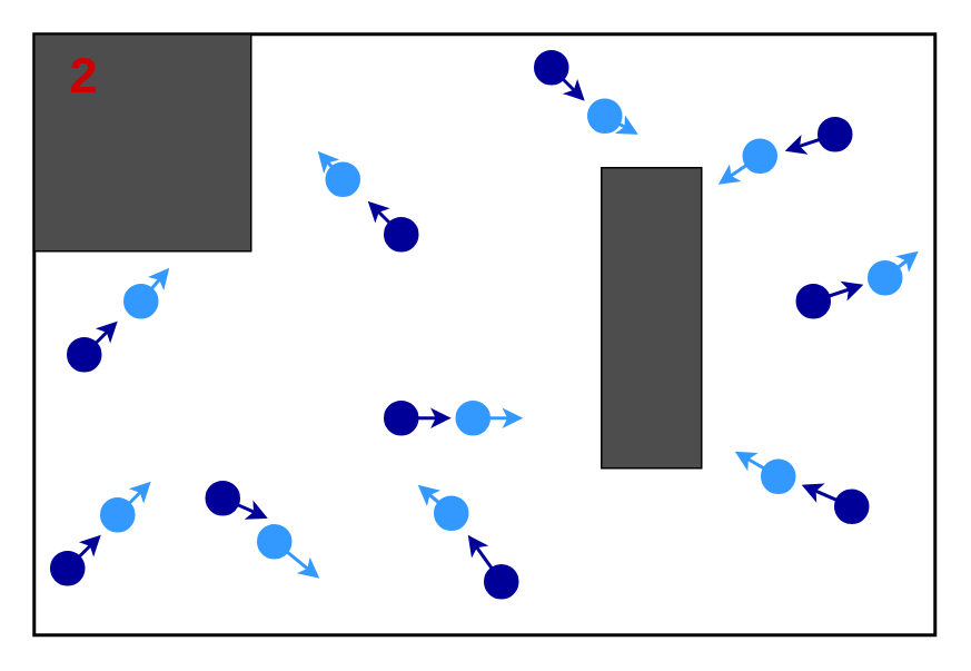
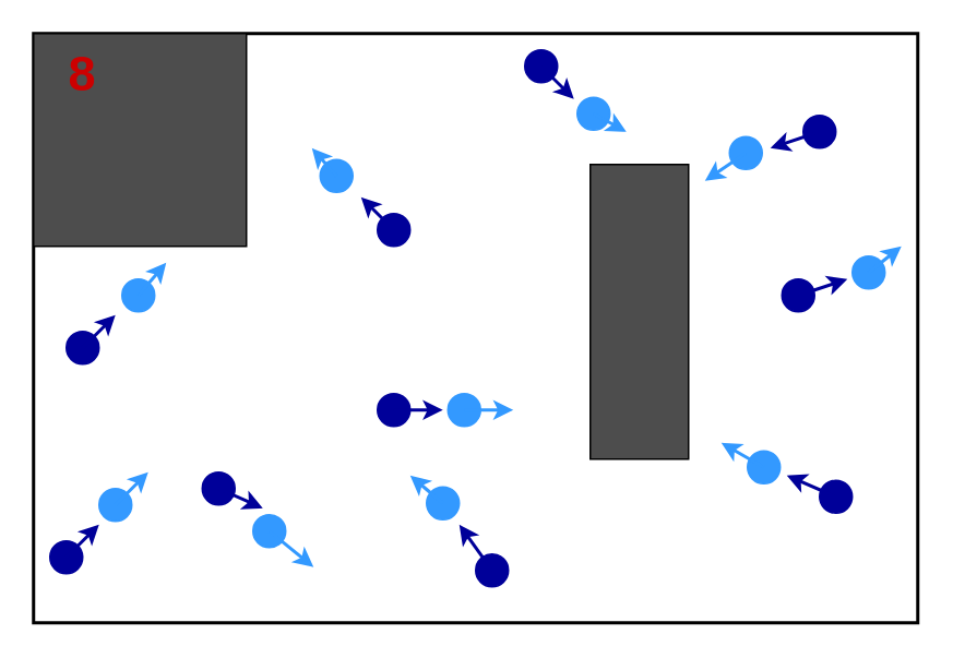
  <mxCell id="0" />
  <mxCell id="1" parent="0" />
  <mxCell id="2" value="" style="rounded=0;whiteSpace=wrap;html=1;fillColor=none;strokeWidth=2;" parent="1" vertex="1"><mxGeometry x="20" y="20" width="540" height="360" as="geometry" /></mxCell>
  <mxCell id="3" value="" style="rounded=0;whiteSpace=wrap;html=1;fillColor=#4D4D4D;" parent="1" vertex="1"><mxGeometry x="20" y="20" width="130" height="130" as="geometry" /></mxCell>
  <mxCell id="4" value="" style="rounded=0;whiteSpace=wrap;html=1;fillColor=#4D4D4D;" parent="1" vertex="1"><mxGeometry x="360" y="100" width="60" height="180" as="geometry" /></mxCell>
  <mxCell id="5" value="" style="ellipse;whiteSpace=wrap;html=1;aspect=fixed;fillColor=#000099;strokeColor=#000099;direction=north;" parent="1" vertex="1"><mxGeometry x="40" y="202" width="20" height="20" as="geometry" /></mxCell>
  <mxCell id="6" value="" style="endArrow=classic;html=1;rounded=0;strokeWidth=2;strokeColor=#000099;" parent="1" edge="1"><mxGeometry width="50" height="50" relative="1" as="geometry"><mxPoint x="50" y="212" as="sourcePoint" /><mxPoint x="70" y="192" as="targetPoint" /></mxGeometry></mxCell>
  <mxCell id="7" value="" style="ellipse;whiteSpace=wrap;html=1;aspect=fixed;fillColor=#000099;strokeColor=#000099;" parent="1" vertex="1"><mxGeometry x="230" y="130" width="20" height="20" as="geometry" /></mxCell>
  <mxCell id="8" value="" style="endArrow=classic;html=1;rounded=0;strokeWidth=2;strokeColor=#000099;" parent="1" edge="1"><mxGeometry width="50" height="50" relative="1" as="geometry"><mxPoint x="240" y="140" as="sourcePoint" /><mxPoint x="220" y="120" as="targetPoint" /></mxGeometry></mxCell>
  <mxCell id="9" value="" style="ellipse;whiteSpace=wrap;html=1;aspect=fixed;fillColor=#000099;strokeColor=#000099;" parent="1" vertex="1"><mxGeometry x="320" y="30" width="20" height="20" as="geometry" /></mxCell>
  <mxCell id="10" value="" style="endArrow=classic;html=1;rounded=0;strokeWidth=2;strokeColor=#000099;" parent="1" edge="1"><mxGeometry width="50" height="50" relative="1" as="geometry"><mxPoint x="330" y="40" as="sourcePoint" /><mxPoint x="350" y="60" as="targetPoint" /></mxGeometry></mxCell>
  <mxCell id="11" value="" style="ellipse;whiteSpace=wrap;html=1;aspect=fixed;fillColor=#000099;strokeColor=#000099;" parent="1" vertex="1"><mxGeometry x="123" y="288" width="20" height="20" as="geometry" /></mxCell>
  <mxCell id="12" value="" style="endArrow=classic;html=1;rounded=0;strokeWidth=2;strokeColor=#000099;" parent="1" edge="1"><mxGeometry width="50" height="50" relative="1" as="geometry"><mxPoint x="133" y="298" as="sourcePoint" /><mxPoint x="160" y="310" as="targetPoint" /></mxGeometry></mxCell>
  <mxCell id="13" value="" style="ellipse;whiteSpace=wrap;html=1;aspect=fixed;fillColor=#000099;strokeColor=#000099;" parent="1" vertex="1"><mxGeometry x="230" y="240" width="20" height="20" as="geometry" /></mxCell>
  <mxCell id="14" value="" style="endArrow=classic;html=1;rounded=0;strokeWidth=2;strokeColor=#000099;" parent="1" edge="1"><mxGeometry width="50" height="50" relative="1" as="geometry"><mxPoint x="240" y="250" as="sourcePoint" /><mxPoint x="270" y="250" as="targetPoint" /></mxGeometry></mxCell>
  <mxCell id="15" value="" style="ellipse;whiteSpace=wrap;html=1;aspect=fixed;fillColor=#000099;strokeColor=#000099;" parent="1" vertex="1"><mxGeometry x="500" y="293" width="20" height="20" as="geometry" /></mxCell>
  <mxCell id="16" value="" style="endArrow=classic;html=1;rounded=0;strokeWidth=2;strokeColor=#000099;" parent="1" edge="1"><mxGeometry width="50" height="50" relative="1" as="geometry"><mxPoint x="510" y="303" as="sourcePoint" /><mxPoint x="480" y="290" as="targetPoint" /></mxGeometry></mxCell>
  <mxCell id="17" value="" style="ellipse;whiteSpace=wrap;html=1;aspect=fixed;fillColor=#000099;strokeColor=#000099;" parent="1" vertex="1"><mxGeometry x="477" y="170" width="20" height="20" as="geometry" /></mxCell>
  <mxCell id="18" value="" style="endArrow=classic;html=1;rounded=0;strokeWidth=2;strokeColor=#000099;" parent="1" edge="1"><mxGeometry width="50" height="50" relative="1" as="geometry"><mxPoint x="487" y="180" as="sourcePoint" /><mxPoint x="517" y="170" as="targetPoint" /></mxGeometry></mxCell>
  <mxCell id="19" value="" style="ellipse;whiteSpace=wrap;html=1;aspect=fixed;fillColor=#000099;strokeColor=#000099;" parent="1" vertex="1"><mxGeometry x="490" y="70" width="20" height="20" as="geometry" /></mxCell>
  <mxCell id="20" value="" style="endArrow=classic;html=1;rounded=0;strokeWidth=2;strokeColor=#000099;" parent="1" edge="1"><mxGeometry width="50" height="50" relative="1" as="geometry"><mxPoint x="500" y="80" as="sourcePoint" /><mxPoint x="470" y="90" as="targetPoint" /></mxGeometry></mxCell>
  <mxCell id="21" value="" style="ellipse;whiteSpace=wrap;html=1;aspect=fixed;fillColor=#000099;strokeColor=#000099;" parent="1" vertex="1"><mxGeometry x="290" y="338" width="20" height="20" as="geometry" /></mxCell>
  <mxCell id="22" value="" style="endArrow=classic;html=1;rounded=0;strokeWidth=2;strokeColor=#000099;" parent="1" edge="1"><mxGeometry width="50" height="50" relative="1" as="geometry"><mxPoint x="300" y="348" as="sourcePoint" /><mxPoint x="280" y="320" as="targetPoint" /></mxGeometry></mxCell>
  <mxCell id="23" value="" style="ellipse;whiteSpace=wrap;html=1;aspect=fixed;fillColor=#000099;strokeColor=#000099;" parent="1" vertex="1"><mxGeometry x="30" y="330" width="20" height="20" as="geometry" /></mxCell>
  <mxCell id="24" value="" style="endArrow=classic;html=1;rounded=0;strokeWidth=2;strokeColor=#000099;" parent="1" edge="1"><mxGeometry width="50" height="50" relative="1" as="geometry"><mxPoint x="40" y="340" as="sourcePoint" /><mxPoint x="60" y="320" as="targetPoint" /></mxGeometry></mxCell>
  <mxCell id="25" value="" style="ellipse;whiteSpace=wrap;html=1;aspect=fixed;fillColor=#3399FF;strokeColor=#3399FF;direction=north;" parent="1" vertex="1"><mxGeometry x="74" y="170" width="20" height="20" as="geometry" /></mxCell>
  <mxCell id="26" value="" style="endArrow=classic;html=1;rounded=0;strokeWidth=2;strokeColor=#3399FF;" parent="1" edge="1"><mxGeometry width="50" height="50" relative="1" as="geometry"><mxPoint x="84" y="180" as="sourcePoint" /><mxPoint x="101" y="160" as="targetPoint" /></mxGeometry></mxCell>
  <mxCell id="27" value="" style="ellipse;whiteSpace=wrap;html=1;aspect=fixed;fillColor=#3399FF;strokeColor=#3399FF;" parent="1" vertex="1"><mxGeometry x="195" y="97" width="20" height="20" as="geometry" /></mxCell>
  <mxCell id="28" value="" style="endArrow=classic;html=1;rounded=0;strokeWidth=2;strokeColor=#3399FF;" parent="1" edge="1"><mxGeometry width="50" height="50" relative="1" as="geometry"><mxPoint x="205" y="107" as="sourcePoint" /><mxPoint x="190" y="90" as="targetPoint" /></mxGeometry></mxCell>
  <mxCell id="29" value="" style="ellipse;whiteSpace=wrap;html=1;aspect=fixed;fillColor=#3399FF;strokeColor=#3399FF;" parent="1" vertex="1"><mxGeometry x="352" y="59" width="20" height="20" as="geometry" /></mxCell>
  <mxCell id="30" value="" style="endArrow=classic;html=1;rounded=0;strokeWidth=2;strokeColor=#3399FF;" parent="1" edge="1"><mxGeometry width="50" height="50" relative="1" as="geometry"><mxPoint x="362" y="69" as="sourcePoint" /><mxPoint x="382" y="80" as="targetPoint" /></mxGeometry></mxCell>
  <mxCell id="31" value="" style="ellipse;whiteSpace=wrap;html=1;aspect=fixed;fillColor=#3399FF;strokeColor=#3399FF;" parent="1" vertex="1"><mxGeometry x="445" y="83" width="20" height="20" as="geometry" /></mxCell>
  <mxCell id="32" value="" style="endArrow=classic;html=1;rounded=0;strokeWidth=2;strokeColor=#3399FF;" parent="1" edge="1"><mxGeometry width="50" height="50" relative="1" as="geometry"><mxPoint x="455" y="93" as="sourcePoint" /><mxPoint x="430" y="110" as="targetPoint" /></mxGeometry></mxCell>
  <mxCell id="33" value="" style="ellipse;whiteSpace=wrap;html=1;aspect=fixed;fillColor=#3399FF;strokeColor=#3399FF;" parent="1" vertex="1"><mxGeometry x="520" y="156" width="20" height="20" as="geometry" /></mxCell>
  <mxCell id="34" value="" style="endArrow=classic;html=1;rounded=0;strokeWidth=2;strokeColor=#3399FF;" parent="1" edge="1"><mxGeometry width="50" height="50" relative="1" as="geometry"><mxPoint x="530" y="166" as="sourcePoint" /><mxPoint x="550" y="150" as="targetPoint" /></mxGeometry></mxCell>
  <mxCell id="35" value="" style="ellipse;whiteSpace=wrap;html=1;aspect=fixed;fillColor=#3399FF;strokeColor=#3399FF;" parent="1" vertex="1"><mxGeometry x="456" y="275" width="20" height="20" as="geometry" /></mxCell>
  <mxCell id="36" value="" style="endArrow=classic;html=1;rounded=0;strokeWidth=2;strokeColor=#3399FF;" parent="1" edge="1"><mxGeometry width="50" height="50" relative="1" as="geometry"><mxPoint x="466" y="285" as="sourcePoint" /><mxPoint x="440" y="270" as="targetPoint" /></mxGeometry></mxCell>
  <mxCell id="37" value="" style="ellipse;whiteSpace=wrap;html=1;aspect=fixed;fillColor=#3399FF;strokeColor=#3399FF;" parent="1" vertex="1"><mxGeometry x="260" y="297" width="20" height="20" as="geometry" /></mxCell>
  <mxCell id="38" value="" style="endArrow=classic;html=1;rounded=0;strokeWidth=2;strokeColor=#3399FF;" parent="1" edge="1"><mxGeometry width="50" height="50" relative="1" as="geometry"><mxPoint x="270" y="307" as="sourcePoint" /><mxPoint x="250" y="290" as="targetPoint" /></mxGeometry></mxCell>
  <mxCell id="39" value="" style="ellipse;whiteSpace=wrap;html=1;aspect=fixed;fillColor=#3399FF;strokeColor=#3399FF;" parent="1" vertex="1"><mxGeometry x="273" y="240" width="20" height="20" as="geometry" /></mxCell>
  <mxCell id="40" value="" style="endArrow=classic;html=1;rounded=0;strokeWidth=2;strokeColor=#3399FF;" parent="1" edge="1"><mxGeometry width="50" height="50" relative="1" as="geometry"><mxPoint x="283" y="250" as="sourcePoint" /><mxPoint x="313" y="250" as="targetPoint" /></mxGeometry></mxCell>
  <mxCell id="41" value="" style="ellipse;whiteSpace=wrap;html=1;aspect=fixed;fillColor=#3399FF;strokeColor=#3399FF;" parent="1" vertex="1"><mxGeometry x="154" y="314" width="20" height="20" as="geometry" /></mxCell>
  <mxCell id="42" value="" style="endArrow=classic;html=1;rounded=0;strokeWidth=2;strokeColor=#3399FF;" parent="1" edge="1"><mxGeometry width="50" height="50" relative="1" as="geometry"><mxPoint x="164" y="324" as="sourcePoint" /><mxPoint x="191" y="346" as="targetPoint" /></mxGeometry></mxCell>
  <mxCell id="43" value="" style="ellipse;whiteSpace=wrap;html=1;aspect=fixed;fillColor=#3399FF;strokeColor=#3399FF;" parent="1" vertex="1"><mxGeometry x="60" y="298" width="20" height="20" as="geometry" /></mxCell>
  <mxCell id="44" value="" style="endArrow=classic;html=1;rounded=0;strokeWidth=2;strokeColor=#3399FF;" parent="1" edge="1"><mxGeometry width="50" height="50" relative="1" as="geometry"><mxPoint x="70" y="308" as="sourcePoint" /><mxPoint x="90" y="288" as="targetPoint" /></mxGeometry></mxCell>
- <mxCell id="45" value="2" style="text;html=1;strokeColor=none;fillColor=none;align=center;verticalAlign=middle;whiteSpace=wrap;rounded=0;fontColor=#CC0000;fontSize=30;fontStyle=1" vertex="1" parent="1"><mxGeometry x="20" y="29" width="60" height="30" as="geometry" /></mxCell>
+ <mxCell id="45" value="8" style="text;html=1;strokeColor=none;fillColor=none;align=center;verticalAlign=middle;whiteSpace=wrap;rounded=0;fontColor=#CC0000;fontSize=30;fontStyle=1" vertex="1" parent="1"><mxGeometry x="20" y="29" width="60" height="30" as="geometry" /></mxCell>
